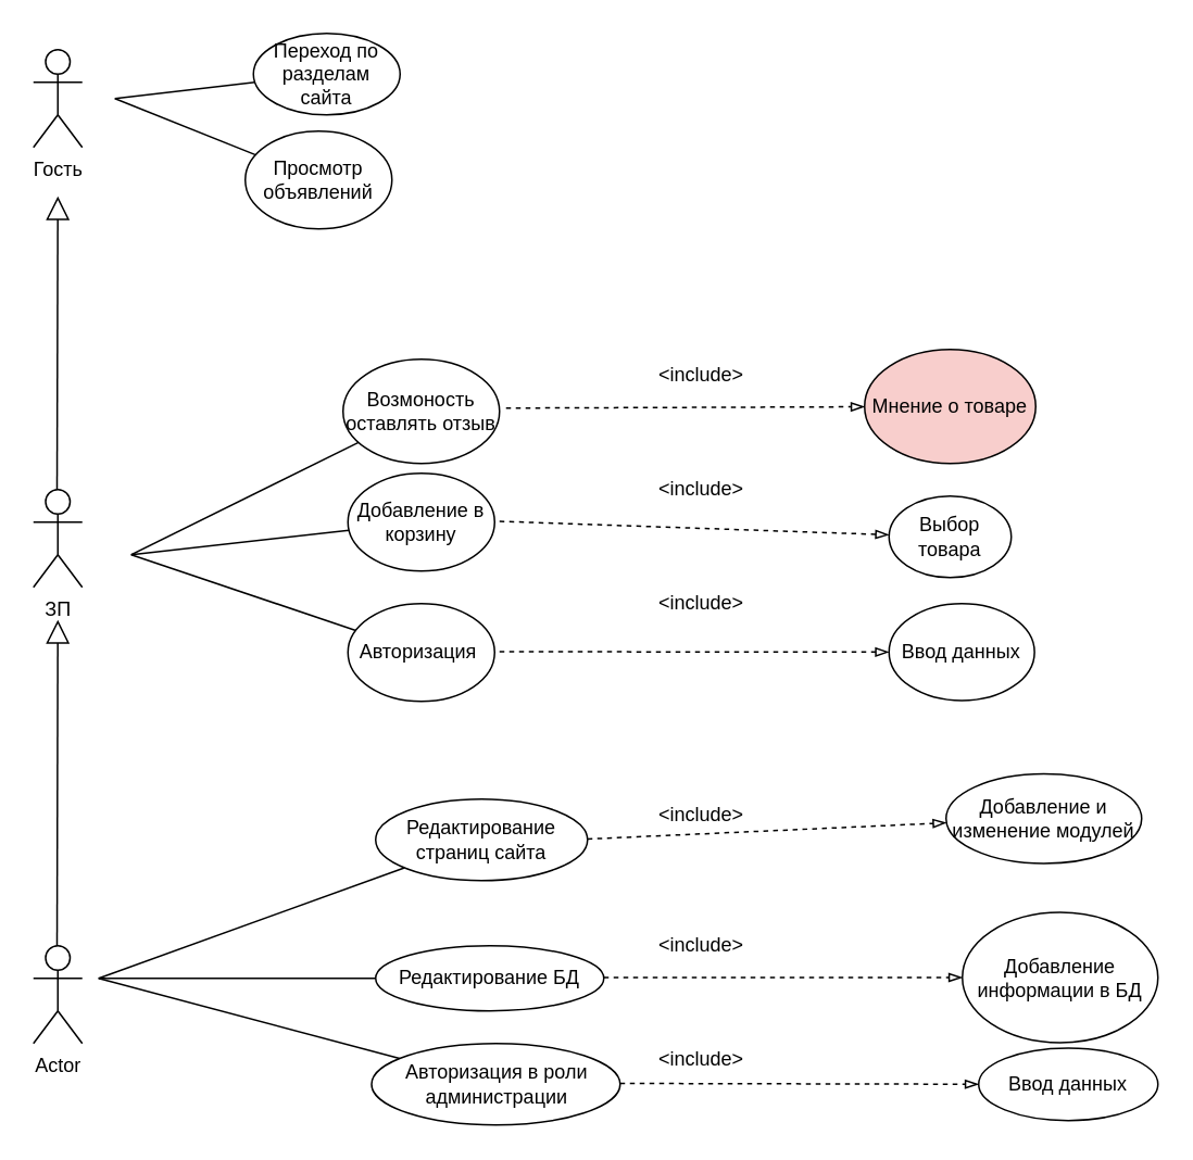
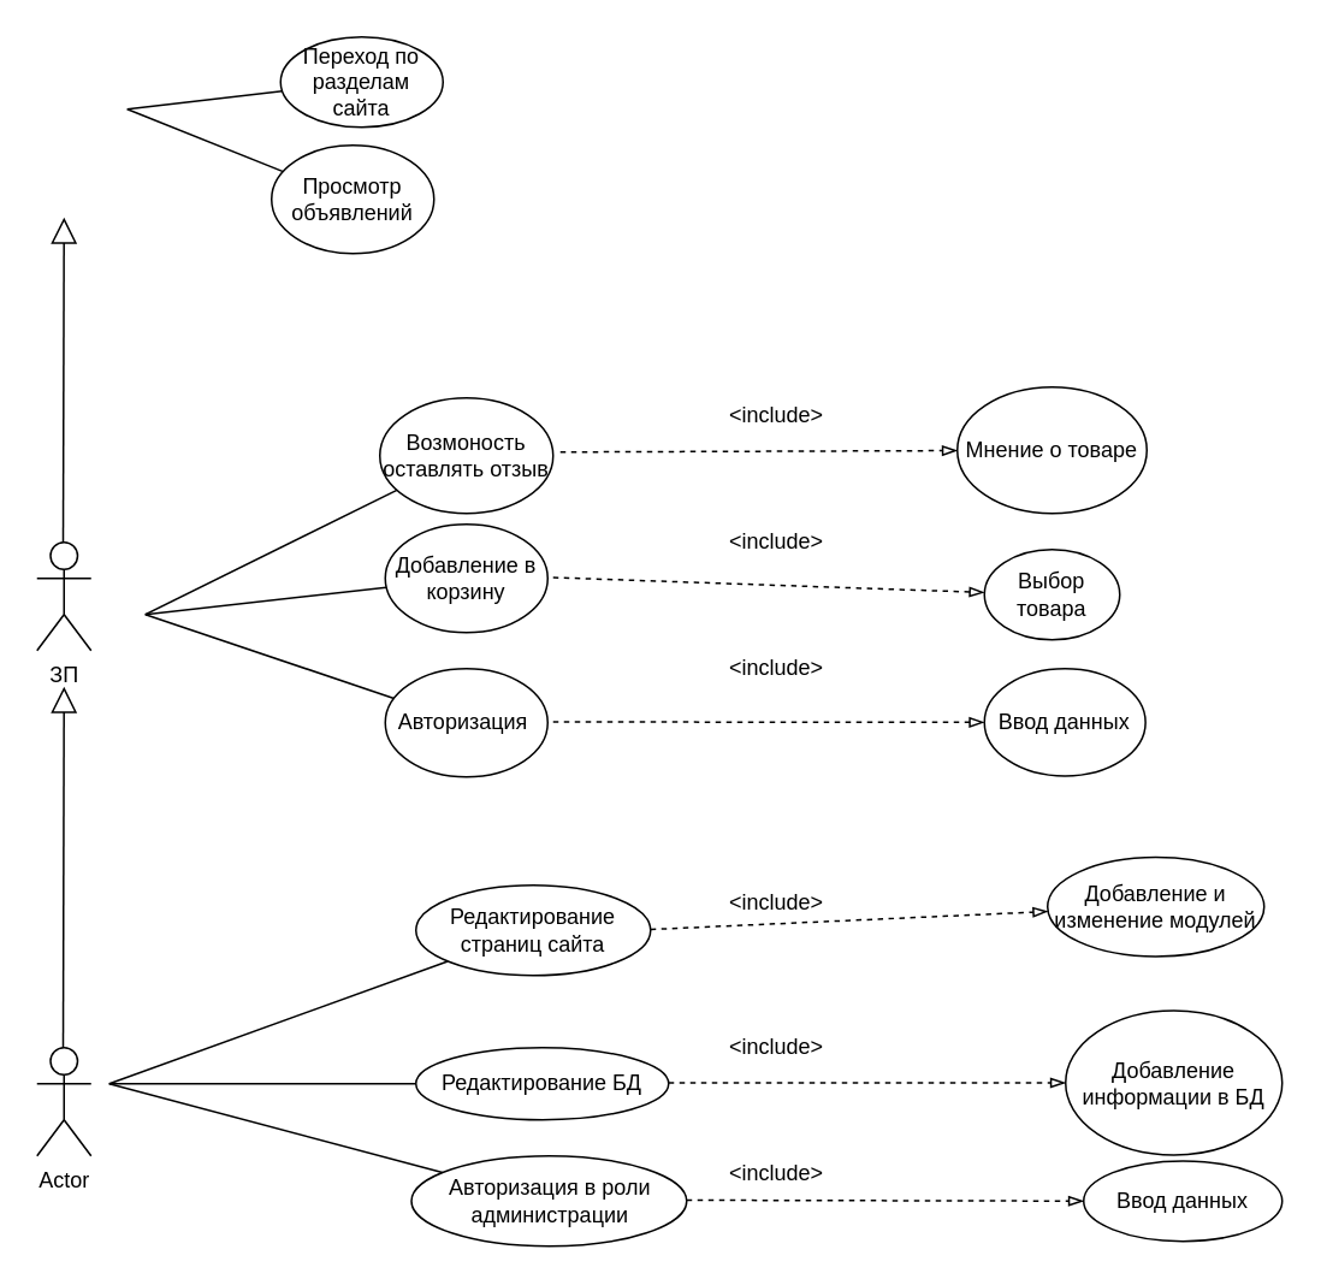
  <mxCell id="0" />
  <mxCell id="1" parent="0" />
- <mxCell id="2" value="Гость" style="shape=umlActor;verticalLabelPosition=bottom;verticalAlign=top;html=1;outlineConnect=0;" vertex="1" parent="1"><mxGeometry x="20" y="30" width="30" height="60" as="geometry" /></mxCell>
  <mxCell id="3" value="" style="endArrow=none;html=1;" edge="1" parent="1" target="6"><mxGeometry width="50" height="50" relative="1" as="geometry"><mxPoint x="70" y="60" as="sourcePoint" /><mxPoint x="220" y="20" as="targetPoint" /></mxGeometry></mxCell>
  <mxCell id="4" value="" style="endArrow=none;html=1;" edge="1" parent="1" target="5"><mxGeometry width="50" height="50" relative="1" as="geometry"><mxPoint x="70" y="60" as="sourcePoint" /><mxPoint x="210" y="100" as="targetPoint" /></mxGeometry></mxCell>
  <mxCell id="5" value="Просмотр объявлений" style="ellipse;whiteSpace=wrap;html=1;" vertex="1" parent="1"><mxGeometry x="150" y="80" width="90" height="60" as="geometry" /></mxCell>
  <mxCell id="6" value="Переход по разделам сайта" style="ellipse;whiteSpace=wrap;html=1;" vertex="1" parent="1"><mxGeometry x="155" y="20" width="90" height="50" as="geometry" /></mxCell>
  <mxCell id="7" value="ЗП" style="shape=umlActor;verticalLabelPosition=bottom;verticalAlign=top;html=1;outlineConnect=0;" vertex="1" parent="1"><mxGeometry x="20" y="300" width="30" height="60" as="geometry" /></mxCell>
  <mxCell id="8" value="" style="endArrow=block;endFill=0;endSize=12;html=1;" edge="1" parent="1"><mxGeometry width="160" relative="1" as="geometry"><mxPoint x="34.5" y="300" as="sourcePoint" /><mxPoint x="35" y="120" as="targetPoint" /></mxGeometry></mxCell>
  <mxCell id="9" value="" style="endArrow=none;html=1;" edge="1" parent="1" target="12"><mxGeometry width="50" height="50" relative="1" as="geometry"><mxPoint x="80" y="340" as="sourcePoint" /><mxPoint x="190" y="274" as="targetPoint" /></mxGeometry></mxCell>
  <mxCell id="10" value="" style="endArrow=none;html=1;" edge="1" parent="1" target="14"><mxGeometry width="50" height="50" relative="1" as="geometry"><mxPoint x="80" y="340" as="sourcePoint" /><mxPoint x="190" y="370" as="targetPoint" /></mxGeometry></mxCell>
  <mxCell id="11" value="" style="endArrow=none;html=1;" edge="1" parent="1" target="13"><mxGeometry width="50" height="50" relative="1" as="geometry"><mxPoint x="80" y="340" as="sourcePoint" /><mxPoint x="200" y="330" as="targetPoint" /></mxGeometry></mxCell>
  <mxCell id="12" value="Возмоность оставлять отзыв" style="ellipse;whiteSpace=wrap;html=1;" vertex="1" parent="1"><mxGeometry x="210" y="220" width="96" height="64" as="geometry" /></mxCell>
  <mxCell id="13" value="Добавление в корзину" style="ellipse;whiteSpace=wrap;html=1;" vertex="1" parent="1"><mxGeometry x="213" y="290" width="90" height="60" as="geometry" /></mxCell>
  <mxCell id="14" value="Авторизация&amp;nbsp;" style="ellipse;whiteSpace=wrap;html=1;" vertex="1" parent="1"><mxGeometry x="213" y="370" width="90" height="60" as="geometry" /></mxCell>
  <mxCell id="15" value="" style="endArrow=blockThin;html=1;dashed=1;endFill=0;" edge="1" parent="1" target="29"><mxGeometry width="50" height="50" relative="1" as="geometry"><mxPoint x="310" y="250" as="sourcePoint" /><mxPoint x="590" y="250" as="targetPoint" /></mxGeometry></mxCell>
  <mxCell id="16" value="" style="endArrow=blockThin;html=1;dashed=1;endFill=0;" edge="1" parent="1" target="30"><mxGeometry width="50" height="50" relative="1" as="geometry"><mxPoint x="306" y="319.5" as="sourcePoint" /><mxPoint x="586" y="319.5" as="targetPoint" /></mxGeometry></mxCell>
  <mxCell id="17" value="" style="endArrow=blockThin;html=1;dashed=1;endFill=0;" edge="1" parent="1" target="31"><mxGeometry width="50" height="50" relative="1" as="geometry"><mxPoint x="306" y="399.5" as="sourcePoint" /><mxPoint x="586" y="399.5" as="targetPoint" /></mxGeometry></mxCell>
  <mxCell id="18" value="Actor" style="shape=umlActor;verticalLabelPosition=bottom;verticalAlign=top;html=1;outlineConnect=0;" vertex="1" parent="1"><mxGeometry x="20" y="580" width="30" height="60" as="geometry" /></mxCell>
  <mxCell id="19" value="" style="endArrow=block;endFill=0;endSize=12;html=1;" edge="1" parent="1"><mxGeometry width="160" relative="1" as="geometry"><mxPoint x="34.5" y="580" as="sourcePoint" /><mxPoint x="35" y="380" as="targetPoint" /></mxGeometry></mxCell>
  <mxCell id="20" value="" style="endArrow=none;html=1;" edge="1" parent="1" target="23"><mxGeometry width="50" height="50" relative="1" as="geometry"><mxPoint x="60" y="600" as="sourcePoint" /><mxPoint x="210" y="540" as="targetPoint" /></mxGeometry></mxCell>
  <mxCell id="21" value="" style="endArrow=none;html=1;" edge="1" parent="1" target="25"><mxGeometry width="50" height="50" relative="1" as="geometry"><mxPoint x="60" y="600" as="sourcePoint" /><mxPoint x="200" y="670" as="targetPoint" /></mxGeometry></mxCell>
  <mxCell id="22" value="" style="endArrow=none;html=1;" edge="1" parent="1" target="24"><mxGeometry width="50" height="50" relative="1" as="geometry"><mxPoint x="60" y="600" as="sourcePoint" /><mxPoint x="210" y="600" as="targetPoint" /></mxGeometry></mxCell>
  <mxCell id="23" value="Редактирование страниц сайта" style="ellipse;whiteSpace=wrap;html=1;" vertex="1" parent="1"><mxGeometry x="230" y="490" width="130" height="50" as="geometry" /></mxCell>
  <mxCell id="24" value="Редактирование БД" style="ellipse;whiteSpace=wrap;html=1;" vertex="1" parent="1"><mxGeometry x="230" y="580" width="140" height="40" as="geometry" /></mxCell>
  <mxCell id="25" value="Авторизация в роли администрации" style="ellipse;whiteSpace=wrap;html=1;" vertex="1" parent="1"><mxGeometry x="227.5" y="640" width="152.5" height="50" as="geometry" /></mxCell>
  <mxCell id="26" value="" style="endArrow=blockThin;html=1;dashed=1;endFill=0;" edge="1" parent="1" target="32"><mxGeometry width="50" height="50" relative="1" as="geometry"><mxPoint x="360" y="514.5" as="sourcePoint" /><mxPoint x="640" y="514.5" as="targetPoint" /></mxGeometry></mxCell>
  <mxCell id="27" value="" style="endArrow=blockThin;html=1;dashed=1;endFill=0;" edge="1" parent="1" target="33"><mxGeometry width="50" height="50" relative="1" as="geometry"><mxPoint x="370" y="599.5" as="sourcePoint" /><mxPoint x="650" y="599.5" as="targetPoint" /></mxGeometry></mxCell>
  <mxCell id="28" value="" style="endArrow=blockThin;html=1;dashed=1;endFill=0;" edge="1" parent="1" target="34"><mxGeometry width="50" height="50" relative="1" as="geometry"><mxPoint x="380" y="664.5" as="sourcePoint" /><mxPoint x="660" y="664.5" as="targetPoint" /></mxGeometry></mxCell>
- <mxCell id="29" value="Мнение о товаре" style="ellipse;whiteSpace=wrap;html=1;fillColor=#f8cecc;" vertex="1" parent="1"><mxGeometry x="530" y="214" width="105" height="70" as="geometry" /></mxCell>
+ <mxCell id="29" value="Мнение о товаре" style="ellipse;whiteSpace=wrap;html=1;" vertex="1" parent="1"><mxGeometry x="530" y="214" width="105" height="70" as="geometry" /></mxCell>
  <mxCell id="30" value="Выбор товара" style="ellipse;whiteSpace=wrap;html=1;" vertex="1" parent="1"><mxGeometry x="545" y="304" width="75" height="50" as="geometry" /></mxCell>
  <mxCell id="31" value="Ввод данных" style="ellipse;whiteSpace=wrap;html=1;" vertex="1" parent="1"><mxGeometry x="545" y="370" width="89.25" height="59.5" as="geometry" /></mxCell>
  <mxCell id="32" value="Добавление и изменение модулей" style="ellipse;whiteSpace=wrap;html=1;" vertex="1" parent="1"><mxGeometry x="580" y="474.5" width="120" height="55" as="geometry" /></mxCell>
  <mxCell id="33" value="Добавление информации в БД" style="ellipse;whiteSpace=wrap;html=1;" vertex="1" parent="1"><mxGeometry x="590" y="559.5" width="120" height="80" as="geometry" /></mxCell>
  <mxCell id="34" value="Ввод данных" style="ellipse;whiteSpace=wrap;html=1;" vertex="1" parent="1"><mxGeometry x="600" y="642.75" width="110" height="44.5" as="geometry" /></mxCell>
  <mxCell id="35" value="&amp;lt;include&amp;gt;" style="text;html=1;strokeColor=none;fillColor=none;align=center;verticalAlign=middle;whiteSpace=wrap;rounded=0;" vertex="1" parent="1"><mxGeometry x="410" y="220" width="40" height="20" as="geometry" /></mxCell>
  <mxCell id="36" value="&amp;lt;include&amp;gt;" style="text;html=1;strokeColor=none;fillColor=none;align=center;verticalAlign=middle;whiteSpace=wrap;rounded=0;" vertex="1" parent="1"><mxGeometry x="410" y="290" width="40" height="20" as="geometry" /></mxCell>
  <mxCell id="37" value="&amp;lt;include&amp;gt;" style="text;html=1;strokeColor=none;fillColor=none;align=center;verticalAlign=middle;whiteSpace=wrap;rounded=0;" vertex="1" parent="1"><mxGeometry x="410" y="360" width="40" height="20" as="geometry" /></mxCell>
  <mxCell id="38" value="&amp;lt;include&amp;gt;" style="text;html=1;strokeColor=none;fillColor=none;align=center;verticalAlign=middle;whiteSpace=wrap;rounded=0;" vertex="1" parent="1"><mxGeometry x="410" y="490" width="40" height="20" as="geometry" /></mxCell>
  <mxCell id="39" value="&amp;lt;include&amp;gt;" style="text;html=1;strokeColor=none;fillColor=none;align=center;verticalAlign=middle;whiteSpace=wrap;rounded=0;" vertex="1" parent="1"><mxGeometry x="410" y="570" width="40" height="20" as="geometry" /></mxCell>
  <mxCell id="40" value="&amp;lt;include&amp;gt;" style="text;html=1;strokeColor=none;fillColor=none;align=center;verticalAlign=middle;whiteSpace=wrap;rounded=0;" vertex="1" parent="1"><mxGeometry x="410" y="640" width="40" height="20" as="geometry" /></mxCell>
